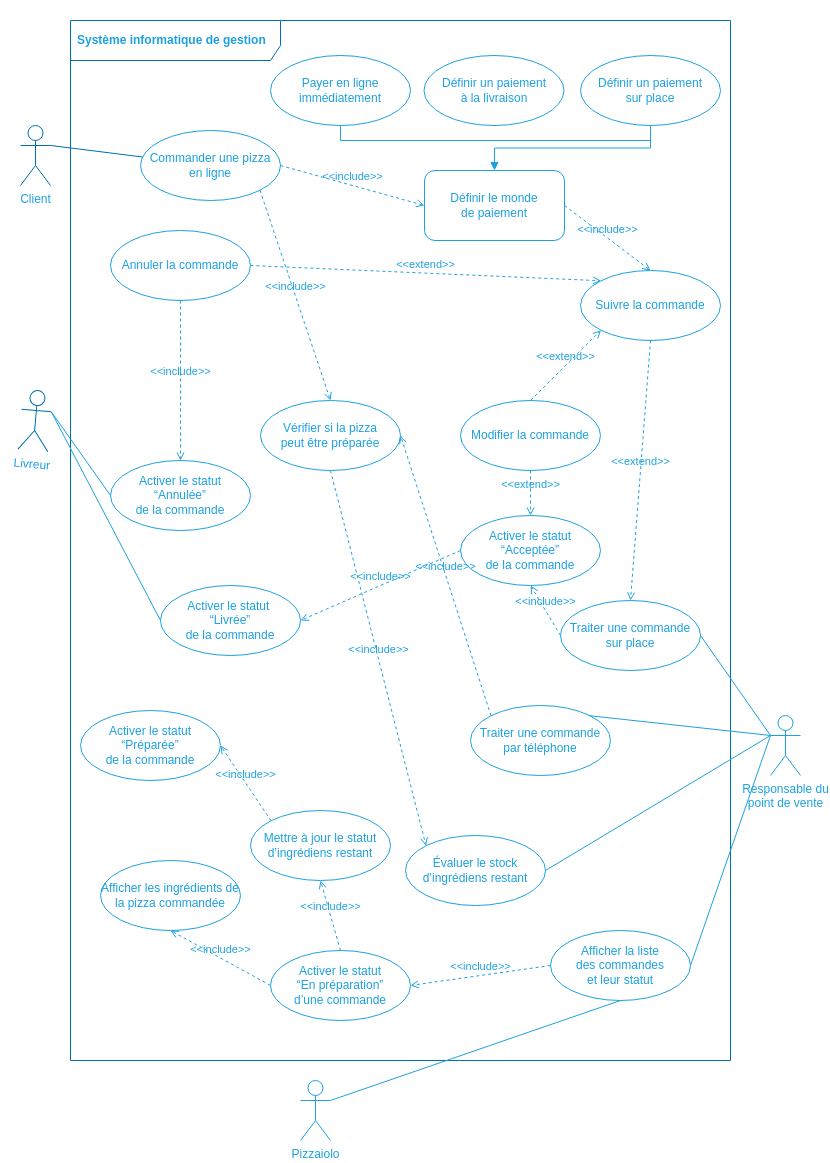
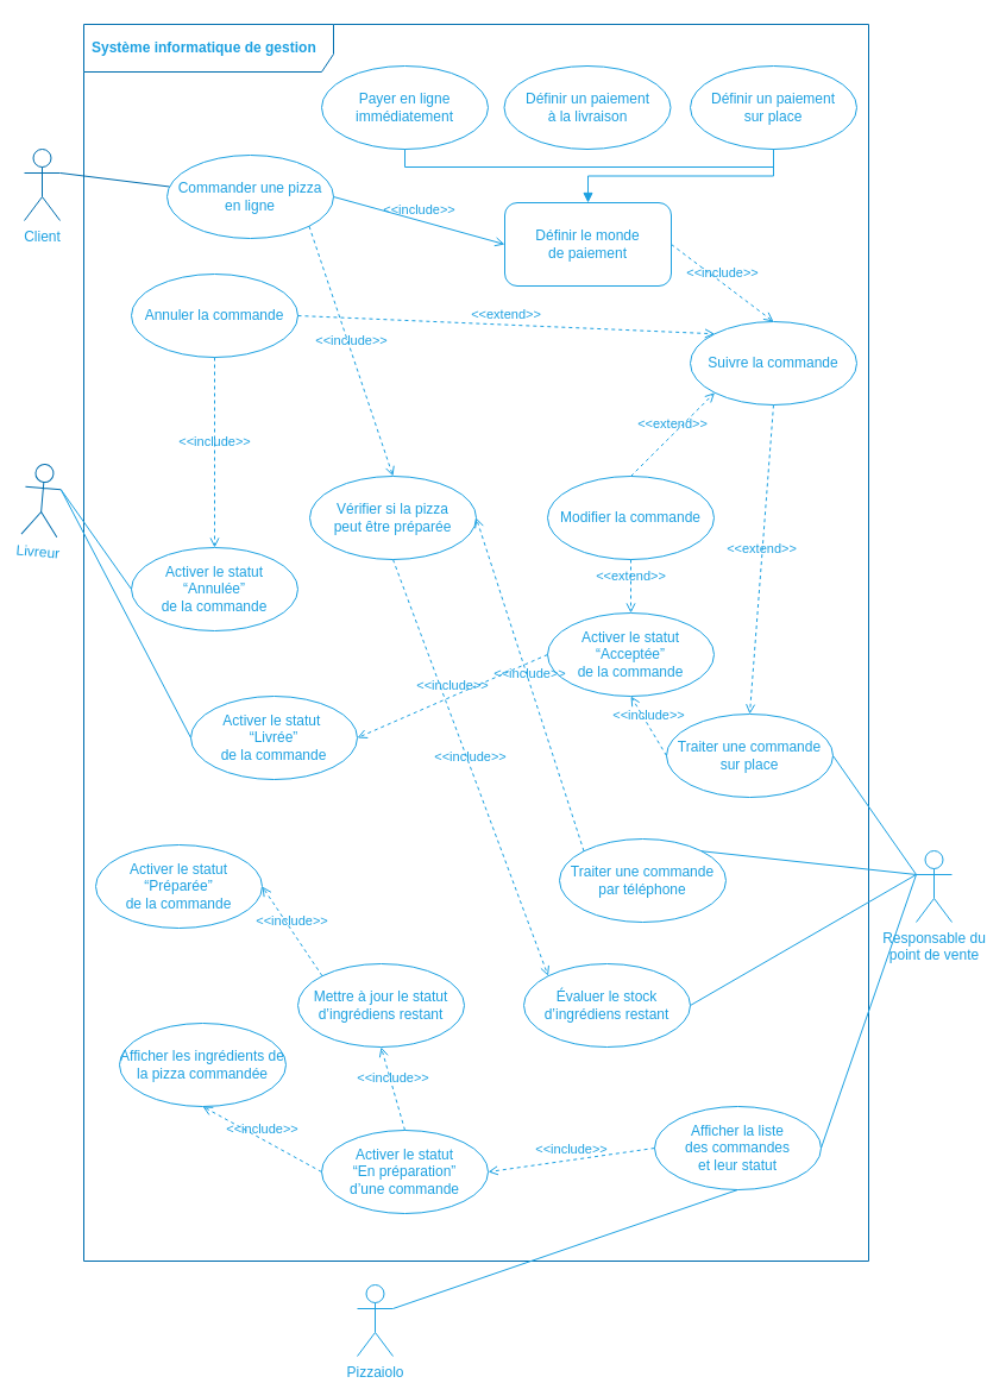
  <mxCell id="0" />
  <mxCell id="1" value="Application" style="locked=1;" parent="0" />
  <mxCell id="2" value="&lt;font color=&quot;#1da1e1&quot;&gt;Système informatique de gestion&lt;/font&gt;" style="shape=umlFrame;whiteSpace=wrap;html=1;width=210;height=40;boundedLbl=1;verticalAlign=middle;align=left;spacingLeft=5;strokeColor=#006EAF;fontColor=#ffffff;fillColor=none;fontStyle=1" parent="1" vertex="1"><mxGeometry x="70" y="20" width="660" height="1040" as="geometry" /></mxCell>
  <mxCell id="3" value="Acteurs et actions" parent="0" />
  <mxCell id="4" value="&lt;font color=&quot;#1da1e1&quot;&gt;Pizzaiolo&lt;/font&gt;" style="shape=umlActor;verticalLabelPosition=bottom;verticalAlign=top;html=1;strokeColor=#1DA1E1;fillColor=none;" parent="3" vertex="1"><mxGeometry x="300" y="1080" width="30" height="60" as="geometry" /></mxCell>
  <mxCell id="5" style="edgeStyle=none;orthogonalLoop=1;jettySize=auto;html=1;exitX=1;exitY=0.333;exitDx=0;exitDy=0;exitPerimeter=0;entryX=0;entryY=0.5;entryDx=0;entryDy=0;startArrow=none;startFill=0;endArrow=none;endFill=0;targetPerimeterSpacing=0;strokeColor=#1DA1E1;" edge="1" parent="3" source="6" target="10"><mxGeometry relative="1" as="geometry" /></mxCell>
  <mxCell id="6" value="&lt;font color=&quot;#1da1e1&quot;&gt;Livreur&lt;/font&gt;" style="shape=umlActor;verticalLabelPosition=bottom;verticalAlign=top;html=1;strokeColor=#006EAF;fontColor=#ffffff;fillColor=none;rotation=5;direction=east;" parent="3" vertex="1"><mxGeometry x="20" y="390" width="30" height="60" as="geometry" /></mxCell>
  <mxCell id="7" style="rounded=0;orthogonalLoop=1;jettySize=auto;html=1;exitX=1;exitY=0.333;exitDx=0;exitDy=0;exitPerimeter=0;endArrow=none;endFill=0;fillColor=#1ba1e2;strokeColor=#006EAF;" parent="3" source="8" target="9" edge="1"><mxGeometry relative="1" as="geometry" /></mxCell>
  <mxCell id="8" value="&lt;font color=&quot;#1da1e1&quot;&gt;Client&lt;/font&gt;" style="shape=umlActor;verticalLabelPosition=bottom;verticalAlign=top;html=1;strokeColor=#006EAF;fontColor=#ffffff;fillColor=none;" parent="3" vertex="1"><mxGeometry x="20" y="125" width="30" height="60" as="geometry" /></mxCell>
  <mxCell id="9" value="&lt;font color=&quot;#1da1e1&quot;&gt;Commander une pizza &lt;br&gt;en ligne&lt;/font&gt;" style="ellipse;whiteSpace=wrap;html=1;fillColor=none;strokeColor=#1DA1E1;" parent="3" vertex="1"><mxGeometry x="140" y="130" width="140" height="70" as="geometry" /></mxCell>
  <mxCell id="10" value="&lt;font color=&quot;#1da1e1&quot;&gt;Activer le statut&amp;nbsp;&lt;br&gt;“Livrée” &lt;br&gt;de la commande&lt;/font&gt;" style="ellipse;whiteSpace=wrap;html=1;fillColor=none;strokeColor=#1DA1E1;" vertex="1" parent="3"><mxGeometry x="160" y="585" width="140" height="70" as="geometry" /></mxCell>
  <mxCell id="11" value="&lt;font color=&quot;#1da1e1&quot;&gt;Activer le statut “Acceptée” &lt;br&gt;de la commande&lt;/font&gt;" style="ellipse;whiteSpace=wrap;html=1;fillColor=none;strokeColor=#1DA1E1;" vertex="1" parent="3"><mxGeometry x="460" y="515" width="140" height="70" as="geometry" /></mxCell>
  <mxCell id="12" value="&lt;font color=&quot;#1da1e1&quot;&gt;Activer le statut &lt;br&gt;“En préparation” &lt;br&gt;d’une commande&lt;/font&gt;" style="ellipse;whiteSpace=wrap;html=1;fillColor=none;strokeColor=#1DA1E1;" vertex="1" parent="3"><mxGeometry x="270" y="950" width="140" height="70" as="geometry" /></mxCell>
  <mxCell id="13" value="&lt;font color=&quot;#1da1e1&quot;&gt;Modifier la commande&lt;/font&gt;" style="ellipse;whiteSpace=wrap;html=1;fillColor=none;strokeColor=#1DA1E1;" vertex="1" parent="3"><mxGeometry x="460" y="400" width="140" height="70" as="geometry" /></mxCell>
  <mxCell id="14" style="edgeStyle=orthogonalEdgeStyle;rounded=0;orthogonalLoop=1;jettySize=auto;html=1;exitX=0.5;exitY=0;exitDx=0;exitDy=0;startArrow=block;startFill=1;endArrow=none;endFill=0;targetPerimeterSpacing=0;strokeColor=#1DA1E1;" edge="1" parent="3" source="15" target="42"><mxGeometry relative="1" as="geometry"><mxPoint x="430" y="150" as="targetPoint" /></mxGeometry></mxCell>
  <mxCell id="15" value="&lt;font color=&quot;#1da1e1&quot;&gt;Définir le monde &lt;br&gt;de paiement&lt;/font&gt;" style="whiteSpace=wrap;html=1;fillColor=none;strokeColor=#1DA1E1;rounded=1;" vertex="1" parent="3"><mxGeometry x="424" y="170" width="140" height="70" as="geometry" /></mxCell>
- <mxCell id="16" value="&lt;font color=&quot;#1da1e1&quot;&gt;&amp;lt;&amp;lt;include&amp;gt;&amp;gt;&lt;/font&gt;" style="html=1;verticalAlign=bottom;labelBackgroundColor=none;endArrow=open;endFill=0;dashed=1;strokeColor=#1DA1E1;entryX=0;entryY=0.5;entryDx=0;entryDy=0;exitX=1;exitY=0.5;exitDx=0;exitDy=0;" edge="1" parent="3" source="9" target="15"><mxGeometry width="160" relative="1" as="geometry"><mxPoint x="580" y="155" as="sourcePoint" /><mxPoint x="680" y="154" as="targetPoint" /></mxGeometry></mxCell>
+ <mxCell id="16" value="&lt;font color=&quot;#1da1e1&quot;&gt;&amp;lt;&amp;lt;include&amp;gt;&amp;gt;&lt;/font&gt;" style="html=1;verticalAlign=bottom;labelBackgroundColor=none;endArrow=open;endFill=0;dashed=0;strokeColor=#1DA1E1;entryX=0;entryY=0.5;entryDx=0;entryDy=0;exitX=1;exitY=0.5;exitDx=0;exitDy=0;" edge="1" parent="3" source="9" target="15"><mxGeometry width="160" relative="1" as="geometry"><mxPoint x="580" y="155" as="sourcePoint" /><mxPoint x="680" y="154" as="targetPoint" /></mxGeometry></mxCell>
  <mxCell id="17" value="&lt;font color=&quot;#1da1e1&quot;&gt;&amp;lt;&amp;lt;extend&amp;gt;&amp;gt;&lt;/font&gt;" style="html=1;verticalAlign=bottom;labelBackgroundColor=none;endArrow=open;endFill=0;dashed=1;strokeColor=#1DA1E1;entryX=0.5;entryY=0;entryDx=0;entryDy=0;exitX=0.5;exitY=1;exitDx=0;exitDy=0;" edge="1" parent="3" source="13" target="11"><mxGeometry width="160" relative="1" as="geometry"><mxPoint x="300" y="50" as="sourcePoint" /><mxPoint x="360" y="150" as="targetPoint" /></mxGeometry></mxCell>
  <mxCell id="18" value="&lt;font color=&quot;#1da1e1&quot; style=&quot;font-weight: normal&quot;&gt;Traiter une commande sur place&lt;/font&gt;" style="ellipse;whiteSpace=wrap;html=1;fillColor=none;strokeColor=#1DA1E1;fontStyle=1" vertex="1" parent="3"><mxGeometry x="560" y="600" width="140" height="70" as="geometry" /></mxCell>
  <mxCell id="19" value="&lt;font color=&quot;#1da1e1&quot;&gt;Responsable du &lt;br&gt;point de vente&lt;br&gt;&lt;/font&gt;" style="shape=umlActor;verticalLabelPosition=bottom;verticalAlign=top;html=1;strokeColor=#1DA1E1;fillColor=none;" parent="3" vertex="1"><mxGeometry x="770" y="715" width="30" height="60" as="geometry" /></mxCell>
  <mxCell id="20" style="edgeStyle=none;orthogonalLoop=1;jettySize=auto;html=1;exitX=1;exitY=0.5;exitDx=0;exitDy=0;startArrow=none;startFill=0;endArrow=none;endFill=0;targetPerimeterSpacing=0;strokeColor=#1DA1E1;entryX=0;entryY=0.333;entryDx=0;entryDy=0;entryPerimeter=0;" edge="1" parent="3" source="18" target="19"><mxGeometry relative="1" as="geometry"><mxPoint x="800" y="380" as="targetPoint" /><mxPoint x="544.005" y="610.508" as="sourcePoint" /></mxGeometry></mxCell>
  <mxCell id="21" value="&lt;font color=&quot;#1da1e1&quot;&gt;Afficher les ingrédients de la pizza commandée&lt;/font&gt;" style="ellipse;whiteSpace=wrap;html=1;fillColor=none;strokeColor=#1DA1E1;" vertex="1" parent="3"><mxGeometry x="100" y="860" width="140" height="70" as="geometry" /></mxCell>
  <mxCell id="22" style="edgeStyle=none;orthogonalLoop=1;jettySize=auto;html=1;exitX=1;exitY=0.5;exitDx=0;exitDy=0;entryX=0;entryY=0.333;entryDx=0;entryDy=0;entryPerimeter=0;startArrow=none;startFill=0;endArrow=none;endFill=0;targetPerimeterSpacing=0;strokeColor=#1DA1E1;" edge="1" parent="3" source="23" target="19"><mxGeometry relative="1" as="geometry" /></mxCell>
- <mxCell id="23" value="&lt;font color=&quot;#1da1e1&quot;&gt;Évaluer le stock d’ingrédiens restant&lt;/font&gt;" style="ellipse;whiteSpace=wrap;html=1;fillColor=none;strokeColor=#1DA1E1;" vertex="1" parent="3"><mxGeometry x="405" y="835" width="140" height="70" as="geometry" /></mxCell>
+ <mxCell id="23" value="&lt;font color=&quot;#1da1e1&quot;&gt;Évaluer le stock d’ingrédiens restant&lt;/font&gt;" style="ellipse;whiteSpace=wrap;html=1;fillColor=none;strokeColor=#1DA1E1;" vertex="1" parent="3"><mxGeometry x="440" y="810" width="140" height="70" as="geometry" /></mxCell>
  <mxCell id="24" value="&lt;font color=&quot;#1da1e1&quot;&gt;Mettre à jour le statut d’ingrédiens restant&lt;/font&gt;" style="ellipse;whiteSpace=wrap;html=1;fillColor=none;strokeColor=#1DA1E1;" vertex="1" parent="3"><mxGeometry x="250" y="810" width="140" height="70" as="geometry" /></mxCell>
  <mxCell id="25" style="edgeStyle=none;orthogonalLoop=1;jettySize=auto;html=1;exitX=1;exitY=0;exitDx=0;exitDy=0;entryX=0;entryY=0.333;entryDx=0;entryDy=0;entryPerimeter=0;startArrow=none;startFill=0;endArrow=none;endFill=0;targetPerimeterSpacing=0;strokeColor=#1DA1E1;" edge="1" parent="3" source="26" target="19"><mxGeometry relative="1" as="geometry" /></mxCell>
  <mxCell id="26" value="&lt;font color=&quot;#1da1e1&quot; style=&quot;font-weight: normal&quot;&gt;Traiter une commande par téléphone&lt;/font&gt;" style="ellipse;whiteSpace=wrap;html=1;fillColor=none;strokeColor=#1DA1E1;fontStyle=1" vertex="1" parent="3"><mxGeometry x="470" y="705" width="140" height="70" as="geometry" /></mxCell>
  <mxCell id="27" value="&lt;font color=&quot;#1da1e1&quot;&gt;&amp;lt;&amp;lt;include&amp;gt;&amp;gt;&lt;/font&gt;" style="html=1;verticalAlign=bottom;labelBackgroundColor=none;endArrow=open;endFill=0;dashed=1;strokeColor=#1DA1E1;entryX=1;entryY=0.5;entryDx=0;entryDy=0;exitX=0;exitY=0.5;exitDx=0;exitDy=0;" edge="1" parent="3" source="11" target="10"><mxGeometry width="160" relative="1" as="geometry"><mxPoint x="240" y="460" as="sourcePoint" /><mxPoint x="400" y="460" as="targetPoint" /></mxGeometry></mxCell>
  <mxCell id="28" value="&lt;font color=&quot;#1da1e1&quot;&gt;&amp;lt;&amp;lt;include&amp;gt;&amp;gt;&lt;/font&gt;" style="html=1;verticalAlign=bottom;labelBackgroundColor=none;endArrow=open;endFill=0;dashed=1;strokeColor=#1DA1E1;entryX=0.5;entryY=1;entryDx=0;entryDy=0;exitX=0;exitY=0.5;exitDx=0;exitDy=0;" edge="1" parent="3" source="18" target="11"><mxGeometry width="160" relative="1" as="geometry"><mxPoint x="330.005" y="301.018" as="sourcePoint" /><mxPoint x="310.015" y="200.002" as="targetPoint" /></mxGeometry></mxCell>
  <mxCell id="29" style="edgeStyle=none;orthogonalLoop=1;jettySize=auto;html=1;exitX=1;exitY=0.5;exitDx=0;exitDy=0;entryX=0;entryY=0.333;entryDx=0;entryDy=0;entryPerimeter=0;startArrow=none;startFill=0;endArrow=none;endFill=0;targetPerimeterSpacing=0;strokeColor=#1DA1E1;" edge="1" parent="3" source="31" target="19"><mxGeometry relative="1" as="geometry" /></mxCell>
  <mxCell id="30" style="rounded=0;orthogonalLoop=1;jettySize=auto;html=1;exitX=0.5;exitY=1;exitDx=0;exitDy=0;entryX=1;entryY=0.333;entryDx=0;entryDy=0;entryPerimeter=0;startArrow=none;startFill=0;endArrow=none;endFill=0;targetPerimeterSpacing=0;strokeColor=#1DA1E1;" edge="1" parent="3" source="31" target="4"><mxGeometry relative="1" as="geometry" /></mxCell>
  <mxCell id="31" value="&lt;font color=&quot;#1da1e1&quot;&gt;Afficher la liste &lt;br&gt;des commandes &lt;br&gt;et leur statut&lt;/font&gt;" style="ellipse;whiteSpace=wrap;html=1;fillColor=none;strokeColor=#1DA1E1;" vertex="1" parent="3"><mxGeometry x="550" y="930" width="140" height="70" as="geometry" /></mxCell>
  <mxCell id="32" style="edgeStyle=orthogonalEdgeStyle;orthogonalLoop=1;jettySize=auto;html=1;exitX=0.5;exitY=1;exitDx=0;exitDy=0;entryX=0.5;entryY=1;entryDx=0;entryDy=0;startArrow=none;startFill=0;endArrow=none;endFill=0;targetPerimeterSpacing=0;strokeColor=#1DA1E1;rounded=0;" edge="1" parent="3" source="33" target="42"><mxGeometry relative="1" as="geometry"><Array as="points"><mxPoint x="340" y="140" /><mxPoint x="650" y="140" /></Array></mxGeometry></mxCell>
  <mxCell id="33" value="&lt;font color=&quot;#1da1e1&quot;&gt;Payer en ligne immédiatement&lt;br&gt;&lt;/font&gt;" style="ellipse;whiteSpace=wrap;html=1;fillColor=none;strokeColor=#1DA1E1;" vertex="1" parent="3"><mxGeometry x="270" y="55" width="140" height="70" as="geometry" /></mxCell>
  <mxCell id="34" value="&lt;font color=&quot;#1da1e1&quot;&gt;Activer le statut &lt;br&gt;“Préparée” &lt;br&gt;de la commande&lt;/font&gt;" style="ellipse;whiteSpace=wrap;html=1;fillColor=none;strokeColor=#1DA1E1;" vertex="1" parent="3"><mxGeometry x="80" y="710" width="140" height="70" as="geometry" /></mxCell>
  <mxCell id="35" value="&lt;font color=&quot;#1da1e1&quot;&gt;Annuler la commande&lt;/font&gt;" style="ellipse;whiteSpace=wrap;html=1;fillColor=none;strokeColor=#1DA1E1;" vertex="1" parent="3"><mxGeometry x="110" y="230" width="140" height="70" as="geometry" /></mxCell>
  <mxCell id="36" value="&lt;font color=&quot;#1da1e1&quot;&gt;&amp;lt;&amp;lt;extend&amp;gt;&amp;gt;&lt;/font&gt;" style="html=1;verticalAlign=bottom;labelBackgroundColor=none;endArrow=open;endFill=0;dashed=1;strokeColor=#1DA1E1;entryX=0;entryY=0;entryDx=0;entryDy=0;exitX=1;exitY=0.5;exitDx=0;exitDy=0;" edge="1" parent="3" source="35" target="43"><mxGeometry width="160" relative="1" as="geometry"><mxPoint x="140" y="310" as="sourcePoint" /><mxPoint x="300" y="310" as="targetPoint" /></mxGeometry></mxCell>
  <mxCell id="37" value="&lt;font color=&quot;#1da1e1&quot;&gt;&amp;lt;&amp;lt;include&amp;gt;&amp;gt;&lt;/font&gt;" style="html=1;verticalAlign=bottom;labelBackgroundColor=none;endArrow=open;endFill=0;dashed=1;strokeColor=#1DA1E1;entryX=1;entryY=0.5;entryDx=0;entryDy=0;exitX=0;exitY=0;exitDx=0;exitDy=0;" edge="1" parent="3" source="24" target="34"><mxGeometry width="160" relative="1" as="geometry"><mxPoint x="310" y="780" as="sourcePoint" /><mxPoint x="470" y="780" as="targetPoint" /></mxGeometry></mxCell>
  <mxCell id="38" value="&lt;font color=&quot;#1da1e1&quot;&gt;&amp;lt;&amp;lt;include&amp;gt;&amp;gt;&lt;/font&gt;" style="html=1;verticalAlign=bottom;labelBackgroundColor=none;endArrow=open;endFill=0;dashed=1;strokeColor=#1DA1E1;entryX=0.5;entryY=1;entryDx=0;entryDy=0;exitX=0;exitY=0.5;exitDx=0;exitDy=0;" edge="1" parent="3" source="12" target="21"><mxGeometry width="160" relative="1" as="geometry"><mxPoint x="70" y="880" as="sourcePoint" /><mxPoint x="230" y="880" as="targetPoint" /></mxGeometry></mxCell>
  <mxCell id="39" style="edgeStyle=none;orthogonalLoop=1;jettySize=auto;html=1;exitX=0;exitY=0.5;exitDx=0;exitDy=0;entryX=1;entryY=0.333;entryDx=0;entryDy=0;entryPerimeter=0;startArrow=none;startFill=0;endArrow=none;endFill=0;targetPerimeterSpacing=0;strokeColor=#1DA1E1;" edge="1" parent="3" source="40" target="6"><mxGeometry relative="1" as="geometry" /></mxCell>
  <mxCell id="40" value="&lt;font color=&quot;#1da1e1&quot;&gt;Activer le statut &lt;br&gt;“Annulée” &lt;br&gt;de la commande&lt;/font&gt;" style="ellipse;whiteSpace=wrap;html=1;fillColor=none;strokeColor=#1DA1E1;" vertex="1" parent="3"><mxGeometry x="110" y="460" width="140" height="70" as="geometry" /></mxCell>
  <mxCell id="41" value="&lt;font color=&quot;#1da1e1&quot;&gt;&amp;lt;&amp;lt;include&amp;gt;&amp;gt;&lt;/font&gt;" style="html=1;verticalAlign=bottom;labelBackgroundColor=none;endArrow=open;endFill=0;dashed=1;strokeColor=#1DA1E1;entryX=0.5;entryY=0;entryDx=0;entryDy=0;exitX=0.5;exitY=1;exitDx=0;exitDy=0;" edge="1" parent="3" source="35" target="40"><mxGeometry width="160" relative="1" as="geometry"><mxPoint x="357.25" y="340" as="sourcePoint" /><mxPoint x="282.747" y="475.251" as="targetPoint" /></mxGeometry></mxCell>
  <mxCell id="42" value="&lt;font color=&quot;#1da1e1&quot;&gt;Définir un paiement&lt;br&gt;sur place&lt;br&gt;&lt;/font&gt;" style="ellipse;whiteSpace=wrap;html=1;fillColor=none;strokeColor=#1DA1E1;" vertex="1" parent="3"><mxGeometry x="580" y="55" width="140" height="70" as="geometry" /></mxCell>
  <mxCell id="43" value="&lt;font color=&quot;#1da1e1&quot;&gt;Suivre la commande&lt;/font&gt;" style="ellipse;whiteSpace=wrap;html=1;fillColor=none;strokeColor=#1DA1E1;" vertex="1" parent="3"><mxGeometry x="580" y="270" width="140" height="70" as="geometry" /></mxCell>
  <mxCell id="44" value="&lt;font color=&quot;#1da1e1&quot;&gt;&amp;lt;&amp;lt;include&amp;gt;&amp;gt;&lt;/font&gt;" style="html=1;verticalAlign=bottom;labelBackgroundColor=none;endArrow=open;endFill=0;dashed=1;strokeColor=#1DA1E1;entryX=0.5;entryY=0;entryDx=0;entryDy=0;exitX=1;exitY=0.5;exitDx=0;exitDy=0;" edge="1" parent="3" source="15" target="43"><mxGeometry width="160" relative="1" as="geometry"><mxPoint x="314.005" y="95.508" as="sourcePoint" /><mxPoint x="550" y="225" as="targetPoint" /></mxGeometry></mxCell>
  <mxCell id="45" value="&lt;font color=&quot;#1da1e1&quot;&gt;&amp;lt;&amp;lt;extend&amp;gt;&amp;gt;&lt;/font&gt;" style="html=1;verticalAlign=bottom;labelBackgroundColor=none;endArrow=open;endFill=0;dashed=1;strokeColor=#1DA1E1;entryX=0;entryY=1;entryDx=0;entryDy=0;exitX=0.5;exitY=0;exitDx=0;exitDy=0;" edge="1" parent="3" source="13" target="43"><mxGeometry width="160" relative="1" as="geometry"><mxPoint x="660" y="100" as="sourcePoint" /><mxPoint x="670" y="185" as="targetPoint" /></mxGeometry></mxCell>
  <mxCell id="46" value="&lt;font color=&quot;#1da1e1&quot;&gt;&amp;lt;&amp;lt;include&amp;gt;&amp;gt;&lt;/font&gt;" style="html=1;verticalAlign=bottom;labelBackgroundColor=none;endArrow=open;endFill=0;dashed=1;strokeColor=#1DA1E1;entryX=0.5;entryY=1;entryDx=0;entryDy=0;exitX=0.5;exitY=0;exitDx=0;exitDy=0;" edge="1" parent="3" source="12" target="24"><mxGeometry width="160" relative="1" as="geometry"><mxPoint x="242" y="875" as="sourcePoint" /><mxPoint x="158" y="860" as="targetPoint" /></mxGeometry></mxCell>
  <mxCell id="47" value="&lt;font color=&quot;#1da1e1&quot;&gt;&amp;lt;&amp;lt;include&amp;gt;&amp;gt;&lt;/font&gt;" style="html=1;verticalAlign=bottom;labelBackgroundColor=none;endArrow=open;endFill=0;dashed=1;strokeColor=#1DA1E1;entryX=1;entryY=0.5;entryDx=0;entryDy=0;exitX=0;exitY=0.5;exitDx=0;exitDy=0;" edge="1" parent="3" source="31" target="12"><mxGeometry width="160" relative="1" as="geometry"><mxPoint x="490.995" y="749.998" as="sourcePoint" /><mxPoint x="497" y="699.49" as="targetPoint" /></mxGeometry></mxCell>
  <mxCell id="48" value="&lt;font color=&quot;#1da1e1&quot;&gt;&amp;lt;&amp;lt;extend&amp;gt;&amp;gt;&lt;/font&gt;" style="html=1;verticalAlign=bottom;labelBackgroundColor=none;endArrow=open;endFill=0;dashed=1;strokeColor=#1DA1E1;entryX=0.5;entryY=0;entryDx=0;entryDy=0;exitX=0.5;exitY=1;exitDx=0;exitDy=0;" edge="1" parent="3" source="43" target="18"><mxGeometry width="160" relative="1" as="geometry"><mxPoint x="520" y="500.51" as="sourcePoint" /><mxPoint x="740.005" y="460.002" as="targetPoint" /></mxGeometry></mxCell>
  <mxCell id="49" value="&lt;font color=&quot;#1da1e1&quot;&gt;Vérifier si la pizza&lt;br&gt;peut être préparée&lt;br&gt;&lt;/font&gt;" style="ellipse;whiteSpace=wrap;html=1;fillColor=none;strokeColor=#1DA1E1;" vertex="1" parent="3"><mxGeometry x="260" y="400" width="140" height="70" as="geometry" /></mxCell>
  <mxCell id="50" value="&lt;font color=&quot;#1da1e1&quot;&gt;&amp;lt;&amp;lt;include&amp;gt;&amp;gt;&lt;/font&gt;" style="html=1;verticalAlign=bottom;labelBackgroundColor=none;endArrow=open;endFill=0;dashed=1;strokeColor=#1DA1E1;entryX=1;entryY=0.5;entryDx=0;entryDy=0;exitX=0;exitY=0;exitDx=0;exitDy=0;" edge="1" parent="3" source="26" target="49"><mxGeometry width="160" relative="1" as="geometry"><mxPoint x="520" y="670" as="sourcePoint" /><mxPoint x="450" y="635" as="targetPoint" /></mxGeometry></mxCell>
  <mxCell id="51" value="&lt;font color=&quot;#1da1e1&quot;&gt;&amp;lt;&amp;lt;include&amp;gt;&amp;gt;&lt;/font&gt;" style="html=1;verticalAlign=bottom;labelBackgroundColor=none;endArrow=open;endFill=0;dashed=1;strokeColor=#1DA1E1;entryX=0;entryY=0;entryDx=0;entryDy=0;exitX=0.5;exitY=1;exitDx=0;exitDy=0;" edge="1" parent="3" source="49" target="23"><mxGeometry width="160" relative="1" as="geometry"><mxPoint x="445.995" y="774.998" as="sourcePoint" /><mxPoint x="380" y="749.49" as="targetPoint" /></mxGeometry></mxCell>
  <mxCell id="52" value="&lt;font color=&quot;#1da1e1&quot;&gt;&amp;lt;&amp;lt;include&amp;gt;&amp;gt;&lt;/font&gt;" style="html=1;verticalAlign=bottom;labelBackgroundColor=none;endArrow=open;endFill=0;dashed=1;strokeColor=#1DA1E1;entryX=0.5;entryY=0;entryDx=0;entryDy=0;exitX=1;exitY=1;exitDx=0;exitDy=0;" edge="1" parent="3" source="9" target="49"><mxGeometry width="160" relative="1" as="geometry"><mxPoint x="284" y="290" as="sourcePoint" /><mxPoint x="364" y="340" as="targetPoint" /></mxGeometry></mxCell>
  <mxCell id="53" value="&lt;font color=&quot;#1da1e1&quot;&gt;Définir un paiement&lt;br&gt;à la livraison&lt;br&gt;&lt;/font&gt;" style="ellipse;whiteSpace=wrap;html=1;fillColor=none;strokeColor=#1DA1E1;" vertex="1" parent="3"><mxGeometry x="423.5" y="55" width="140" height="70" as="geometry" /></mxCell>
